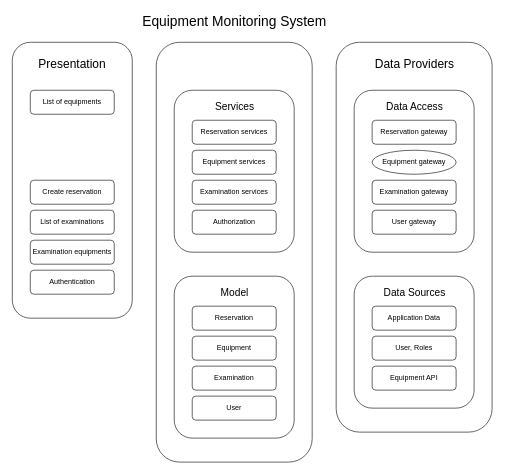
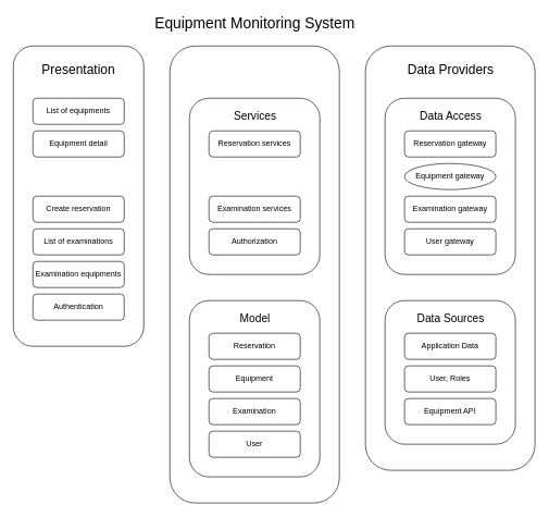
  <mxCell id="0" />
  <mxCell id="1" parent="0" />
  <mxCell id="2" value="" style="rounded=1;whiteSpace=wrap;html=1;" parent="1" vertex="1"><mxGeometry x="260" y="70" width="260" height="700" as="geometry" /></mxCell>
  <mxCell id="3" value="" style="rounded=1;whiteSpace=wrap;html=1;" parent="1" vertex="1"><mxGeometry x="290" y="150" width="200" height="270" as="geometry" /></mxCell>
  <mxCell id="4" value="Reservation services" style="rounded=1;whiteSpace=wrap;html=1;" parent="1" vertex="1"><mxGeometry x="320" y="200" width="140" height="40" as="geometry" /></mxCell>
- <mxCell id="5" value="Equipment services" style="rounded=1;whiteSpace=wrap;html=1;" parent="1" vertex="1"><mxGeometry x="320" y="250" width="140" height="40" as="geometry" /></mxCell>
  <mxCell id="6" value="Examination services" style="rounded=1;whiteSpace=wrap;html=1;" parent="1" vertex="1"><mxGeometry x="320" y="300" width="140" height="40" as="geometry" /></mxCell>
  <mxCell id="7" value="Authorization" style="rounded=1;whiteSpace=wrap;html=1;" parent="1" vertex="1"><mxGeometry x="320" y="350" width="140" height="40" as="geometry" /></mxCell>
  <mxCell id="8" value="&lt;font style=&quot;font-size: 17px&quot;&gt;Services&lt;/font&gt;" style="text;html=1;strokeColor=none;fillColor=none;align=center;verticalAlign=middle;whiteSpace=wrap;rounded=0;fontSize=20;" parent="1" vertex="1"><mxGeometry x="266" y="161" width="250" height="30" as="geometry" /></mxCell>
  <mxCell id="9" value="" style="rounded=1;whiteSpace=wrap;html=1;" parent="1" vertex="1"><mxGeometry x="290" y="460" width="200" height="270" as="geometry" /></mxCell>
  <mxCell id="10" value="&lt;font style=&quot;font-size: 17px&quot;&gt;Model&lt;/font&gt;" style="text;html=1;strokeColor=none;fillColor=none;align=center;verticalAlign=middle;whiteSpace=wrap;rounded=0;fontSize=20;" parent="1" vertex="1"><mxGeometry x="266" y="471" width="250" height="30" as="geometry" /></mxCell>
  <mxCell id="11" value="Reservation" style="rounded=1;whiteSpace=wrap;html=1;" parent="1" vertex="1"><mxGeometry x="320" y="510" width="140" height="40" as="geometry" /></mxCell>
  <mxCell id="12" value="Equipment" style="rounded=1;whiteSpace=wrap;html=1;" parent="1" vertex="1"><mxGeometry x="320" y="560" width="140" height="40" as="geometry" /></mxCell>
  <mxCell id="13" value="Examination" style="rounded=1;whiteSpace=wrap;html=1;" parent="1" vertex="1"><mxGeometry x="320" y="610" width="140" height="40" as="geometry" /></mxCell>
  <mxCell id="14" value="User" style="rounded=1;whiteSpace=wrap;html=1;" parent="1" vertex="1"><mxGeometry x="320" y="660" width="140" height="40" as="geometry" /></mxCell>
  <mxCell id="15" value="" style="rounded=1;whiteSpace=wrap;html=1;" parent="1" vertex="1"><mxGeometry x="560" y="70" width="260" height="650" as="geometry" /></mxCell>
  <mxCell id="16" value="Data Providers" style="text;html=1;strokeColor=none;fillColor=none;align=center;verticalAlign=middle;whiteSpace=wrap;rounded=0;fontSize=20;" parent="1" vertex="1"><mxGeometry x="566" y="91" width="250" height="30" as="geometry" /></mxCell>
  <mxCell id="17" value="" style="rounded=1;whiteSpace=wrap;html=1;" parent="1" vertex="1"><mxGeometry x="590" y="150" width="200" height="270" as="geometry" /></mxCell>
  <mxCell id="18" value="&lt;font style=&quot;font-size: 17px&quot;&gt;Data Access&lt;/font&gt;" style="text;html=1;strokeColor=none;fillColor=none;align=center;verticalAlign=middle;whiteSpace=wrap;rounded=0;fontSize=20;" parent="1" vertex="1"><mxGeometry x="566" y="161" width="250" height="30" as="geometry" /></mxCell>
  <mxCell id="19" value="Reservation gateway" style="rounded=1;whiteSpace=wrap;html=1;" parent="1" vertex="1"><mxGeometry x="620" y="200" width="140" height="40" as="geometry" /></mxCell>
  <mxCell id="20" value="Equipment gateway" style="ellipse;whiteSpace=wrap;html=1;" parent="1" vertex="1"><mxGeometry x="620" y="250" width="140" height="40" as="geometry" /></mxCell>
  <mxCell id="21" value="Examination gateway" style="rounded=1;whiteSpace=wrap;html=1;" parent="1" vertex="1"><mxGeometry x="620" y="300" width="140" height="40" as="geometry" /></mxCell>
  <mxCell id="22" value="User gateway" style="rounded=1;whiteSpace=wrap;html=1;" parent="1" vertex="1"><mxGeometry x="620" y="350" width="140" height="40" as="geometry" /></mxCell>
  <mxCell id="23" value="" style="rounded=1;whiteSpace=wrap;html=1;" parent="1" vertex="1"><mxGeometry x="590" y="460" width="200" height="220" as="geometry" /></mxCell>
  <mxCell id="24" value="&lt;font style=&quot;font-size: 17px&quot;&gt;Data Sources&lt;/font&gt;" style="text;html=1;strokeColor=none;fillColor=none;align=center;verticalAlign=middle;whiteSpace=wrap;rounded=0;fontSize=20;" parent="1" vertex="1"><mxGeometry x="566" y="471" width="250" height="30" as="geometry" /></mxCell>
  <mxCell id="25" value="Application Data" style="rounded=1;whiteSpace=wrap;html=1;" parent="1" vertex="1"><mxGeometry x="620" y="510" width="140" height="40" as="geometry" /></mxCell>
  <mxCell id="26" value="User, Roles" style="rounded=1;whiteSpace=wrap;html=1;" parent="1" vertex="1"><mxGeometry x="620" y="560" width="140" height="40" as="geometry" /></mxCell>
  <mxCell id="27" value="Equipment API" style="rounded=1;whiteSpace=wrap;html=1;" parent="1" vertex="1"><mxGeometry x="620" y="610" width="140" height="40" as="geometry" /></mxCell>
  <mxCell id="28" value="" style="rounded=1;whiteSpace=wrap;html=1;" parent="1" vertex="1"><mxGeometry x="20" y="70" width="200" height="460" as="geometry" /></mxCell>
  <mxCell id="29" value="Presentation" style="text;html=1;strokeColor=none;fillColor=none;align=center;verticalAlign=middle;whiteSpace=wrap;rounded=0;fontSize=20;" parent="1" vertex="1"><mxGeometry x="20" y="91" width="200" height="30" as="geometry" /></mxCell>
  <mxCell id="30" value="List of equipments" style="rounded=1;whiteSpace=wrap;html=1;" parent="1" vertex="1"><mxGeometry x="50" y="150" width="140" height="40" as="geometry" /></mxCell>
+ <mxCell id="31" value="Equipment detail" style="rounded=1;whiteSpace=wrap;html=1;" parent="1" vertex="1"><mxGeometry x="50" y="200" width="140" height="40" as="geometry" /></mxCell>
  <mxCell id="32" value="Create reservation" style="rounded=1;whiteSpace=wrap;html=1;" parent="1" vertex="1"><mxGeometry x="50" y="300" width="140" height="40" as="geometry" /></mxCell>
  <mxCell id="33" value="List of examinations" style="rounded=1;whiteSpace=wrap;html=1;" parent="1" vertex="1"><mxGeometry x="50" y="350" width="140" height="40" as="geometry" /></mxCell>
  <mxCell id="34" value="Examination equipments" style="rounded=1;whiteSpace=wrap;html=1;" parent="1" vertex="1"><mxGeometry x="50" y="400" width="140" height="40" as="geometry" /></mxCell>
  <mxCell id="35" value="Authentication" style="rounded=1;whiteSpace=wrap;html=1;" parent="1" vertex="1"><mxGeometry x="50" y="450" width="140" height="40" as="geometry" /></mxCell>
  <mxCell id="36" value="&lt;font style=&quot;font-size: 23px&quot;&gt;Equipment Monitoring System&lt;/font&gt;" style="text;html=1;strokeColor=none;fillColor=none;align=center;verticalAlign=middle;whiteSpace=wrap;rounded=0;fontSize=20;" parent="1" vertex="1"><mxGeometry x="227.5" y="20" width="325" height="30" as="geometry" /></mxCell>
